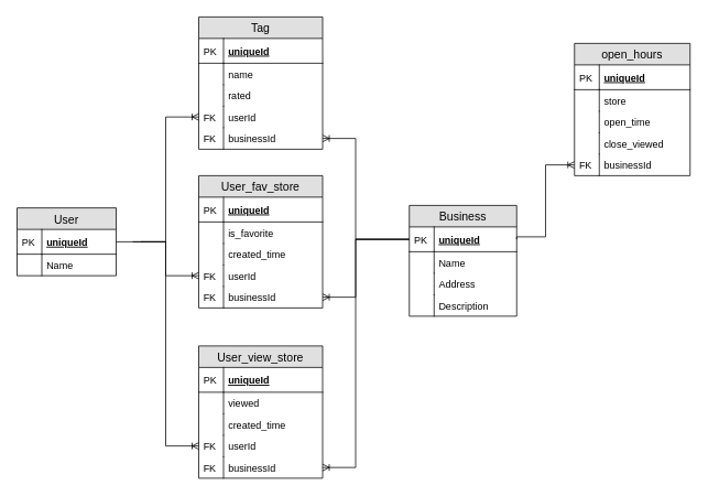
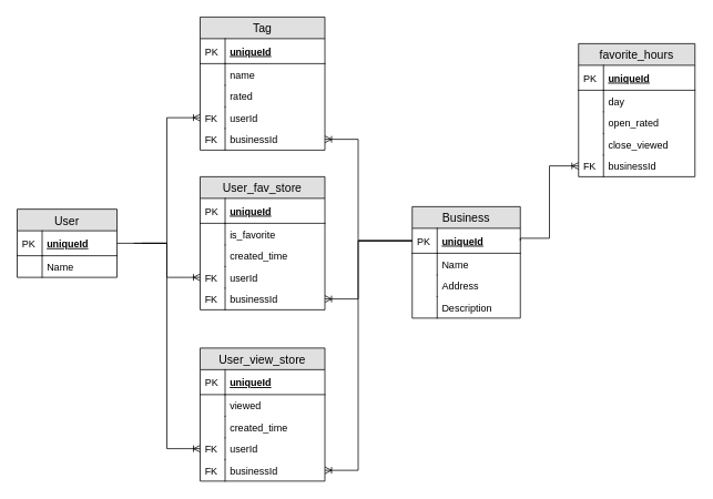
  <mxCell id="0" />
  <mxCell id="1" parent="0" />
  <mxCell id="2" value="User" style="swimlane;fontStyle=0;childLayout=stackLayout;horizontal=1;startSize=26;fillColor=#e0e0e0;horizontalStack=0;resizeParent=1;resizeParentMax=0;resizeLast=0;collapsible=1;marginBottom=0;swimlaneFillColor=#ffffff;align=center;fontSize=14;" vertex="1" parent="1"><mxGeometry x="20" y="251" width="120" height="82" as="geometry" /></mxCell>
  <mxCell id="3" value="uniqueId" style="shape=partialRectangle;top=0;left=0;right=0;bottom=1;align=left;verticalAlign=middle;fillColor=none;spacingLeft=34;spacingRight=4;overflow=hidden;rotatable=0;points=[[0,0.5],[1,0.5]];portConstraint=eastwest;dropTarget=0;fontStyle=5;fontSize=12;" vertex="1" parent="2"><mxGeometry y="26" width="120" height="30" as="geometry" /></mxCell>
  <mxCell id="4" value="PK" style="shape=partialRectangle;top=0;left=0;bottom=0;fillColor=none;align=left;verticalAlign=middle;spacingLeft=4;spacingRight=4;overflow=hidden;rotatable=0;points=[];portConstraint=eastwest;part=1;fontSize=12;" vertex="1" connectable="0" parent="3"><mxGeometry width="30" height="30" as="geometry" /></mxCell>
  <mxCell id="5" value="Name&#10;" style="shape=partialRectangle;top=0;left=0;right=0;bottom=0;align=left;verticalAlign=top;fillColor=none;spacingLeft=34;spacingRight=4;overflow=hidden;rotatable=0;points=[[0,0.5],[1,0.5]];portConstraint=eastwest;dropTarget=0;fontSize=12;" vertex="1" parent="2"><mxGeometry y="56" width="120" height="26" as="geometry" /></mxCell>
  <mxCell id="6" value="" style="shape=partialRectangle;top=0;left=0;bottom=0;fillColor=none;align=left;verticalAlign=top;spacingLeft=4;spacingRight=4;overflow=hidden;rotatable=0;points=[];portConstraint=eastwest;part=1;fontSize=12;" vertex="1" connectable="0" parent="5"><mxGeometry width="30" height="26" as="geometry" /></mxCell>
  <mxCell id="7" value="Business" style="swimlane;fontStyle=0;childLayout=stackLayout;horizontal=1;startSize=26;fillColor=#e0e0e0;horizontalStack=0;resizeParent=1;resizeParentMax=0;resizeLast=0;collapsible=1;marginBottom=0;swimlaneFillColor=#ffffff;align=center;fontSize=14;" vertex="1" parent="1"><mxGeometry x="495" y="248" width="130" height="134" as="geometry" /></mxCell>
  <mxCell id="8" value="uniqueId" style="shape=partialRectangle;top=0;left=0;right=0;bottom=1;align=left;verticalAlign=middle;fillColor=none;spacingLeft=34;spacingRight=4;overflow=hidden;rotatable=0;points=[[0,0.5],[1,0.5]];portConstraint=eastwest;dropTarget=0;fontStyle=5;fontSize=12;" vertex="1" parent="7"><mxGeometry y="26" width="130" height="30" as="geometry" /></mxCell>
  <mxCell id="9" value="PK" style="shape=partialRectangle;top=0;left=0;bottom=0;fillColor=none;align=left;verticalAlign=middle;spacingLeft=4;spacingRight=4;overflow=hidden;rotatable=0;points=[];portConstraint=eastwest;part=1;fontSize=12;" vertex="1" connectable="0" parent="8"><mxGeometry width="30" height="30" as="geometry" /></mxCell>
  <mxCell id="10" value="Name" style="shape=partialRectangle;top=0;left=0;right=0;bottom=0;align=left;verticalAlign=top;fillColor=none;spacingLeft=34;spacingRight=4;overflow=hidden;rotatable=0;points=[[0,0.5],[1,0.5]];portConstraint=eastwest;dropTarget=0;fontSize=12;" vertex="1" parent="7"><mxGeometry y="56" width="130" height="26" as="geometry" /></mxCell>
  <mxCell id="11" value="" style="shape=partialRectangle;top=0;left=0;bottom=0;fillColor=none;align=left;verticalAlign=top;spacingLeft=4;spacingRight=4;overflow=hidden;rotatable=0;points=[];portConstraint=eastwest;part=1;fontSize=12;" vertex="1" connectable="0" parent="10"><mxGeometry width="30" height="26" as="geometry" /></mxCell>
  <mxCell id="12" value="Address" style="shape=partialRectangle;top=0;left=0;right=0;bottom=0;align=left;verticalAlign=top;fillColor=none;spacingLeft=34;spacingRight=4;overflow=hidden;rotatable=0;points=[[0,0.5],[1,0.5]];portConstraint=eastwest;dropTarget=0;fontSize=12;" vertex="1" parent="7"><mxGeometry y="82" width="130" height="26" as="geometry" /></mxCell>
  <mxCell id="13" value="" style="shape=partialRectangle;top=0;left=0;bottom=0;fillColor=none;align=left;verticalAlign=top;spacingLeft=4;spacingRight=4;overflow=hidden;rotatable=0;points=[];portConstraint=eastwest;part=1;fontSize=12;" vertex="1" connectable="0" parent="12"><mxGeometry width="30" height="26" as="geometry" /></mxCell>
  <mxCell id="14" value="Description" style="shape=partialRectangle;top=0;left=0;right=0;bottom=0;align=left;verticalAlign=top;fillColor=none;spacingLeft=34;spacingRight=4;overflow=hidden;rotatable=0;points=[[0,0.5],[1,0.5]];portConstraint=eastwest;dropTarget=0;fontSize=12;" vertex="1" parent="7"><mxGeometry y="108" width="130" height="26" as="geometry" /></mxCell>
  <mxCell id="15" value="" style="shape=partialRectangle;top=0;left=0;bottom=0;fillColor=none;align=left;verticalAlign=top;spacingLeft=4;spacingRight=4;overflow=hidden;rotatable=0;points=[];portConstraint=eastwest;part=1;fontSize=12;" vertex="1" connectable="0" parent="14"><mxGeometry width="30" height="26" as="geometry" /></mxCell>
  <mxCell id="16" style="edgeStyle=orthogonalEdgeStyle;rounded=0;orthogonalLoop=1;jettySize=auto;html=1;exitX=1;exitY=0.5;exitDx=0;exitDy=0;" edge="1" parent="7" source="10" target="10"><mxGeometry relative="1" as="geometry" /></mxCell>
- <mxCell id="17" value="open_hours" style="swimlane;fontStyle=0;childLayout=stackLayout;horizontal=1;startSize=26;fillColor=#e0e0e0;horizontalStack=0;resizeParent=1;resizeParentMax=0;resizeLast=0;collapsible=1;marginBottom=0;swimlaneFillColor=#ffffff;align=center;fontSize=14;" vertex="1" parent="1"><mxGeometry x="695" y="52" width="140" height="160" as="geometry" /></mxCell>
+ <mxCell id="17" value="favorite_hours" style="swimlane;fontStyle=0;childLayout=stackLayout;horizontal=1;startSize=26;fillColor=#e0e0e0;horizontalStack=0;resizeParent=1;resizeParentMax=0;resizeLast=0;collapsible=1;marginBottom=0;swimlaneFillColor=#ffffff;align=center;fontSize=14;" vertex="1" parent="1"><mxGeometry x="695" y="52" width="140" height="160" as="geometry" /></mxCell>
  <mxCell id="18" value="uniqueId" style="shape=partialRectangle;top=0;left=0;right=0;bottom=1;align=left;verticalAlign=middle;fillColor=none;spacingLeft=34;spacingRight=4;overflow=hidden;rotatable=0;points=[[0,0.5],[1,0.5]];portConstraint=eastwest;dropTarget=0;fontStyle=5;fontSize=12;" vertex="1" parent="17"><mxGeometry y="26" width="140" height="30" as="geometry" /></mxCell>
  <mxCell id="19" value="PK" style="shape=partialRectangle;top=0;left=0;bottom=0;fillColor=none;align=left;verticalAlign=middle;spacingLeft=4;spacingRight=4;overflow=hidden;rotatable=0;points=[];portConstraint=eastwest;part=1;fontSize=12;" vertex="1" connectable="0" parent="18"><mxGeometry width="30" height="30" as="geometry" /></mxCell>
- <mxCell id="20" value="store" style="shape=partialRectangle;top=0;left=0;right=0;bottom=0;align=left;verticalAlign=top;fillColor=none;spacingLeft=34;spacingRight=4;overflow=hidden;rotatable=0;points=[[0,0.5],[1,0.5]];portConstraint=eastwest;dropTarget=0;fontSize=12;" vertex="1" parent="17"><mxGeometry y="56" width="140" height="26" as="geometry" /></mxCell>
+ <mxCell id="20" value="day" style="shape=partialRectangle;top=0;left=0;right=0;bottom=0;align=left;verticalAlign=top;fillColor=none;spacingLeft=34;spacingRight=4;overflow=hidden;rotatable=0;points=[[0,0.5],[1,0.5]];portConstraint=eastwest;dropTarget=0;fontSize=12;" vertex="1" parent="17"><mxGeometry y="56" width="140" height="26" as="geometry" /></mxCell>
  <mxCell id="21" value="" style="shape=partialRectangle;top=0;left=0;bottom=0;fillColor=none;align=left;verticalAlign=top;spacingLeft=4;spacingRight=4;overflow=hidden;rotatable=0;points=[];portConstraint=eastwest;part=1;fontSize=12;" vertex="1" connectable="0" parent="20"><mxGeometry width="30" height="26" as="geometry" /></mxCell>
- <mxCell id="22" value="open_time" style="shape=partialRectangle;top=0;left=0;right=0;bottom=0;align=left;verticalAlign=top;fillColor=none;spacingLeft=34;spacingRight=4;overflow=hidden;rotatable=0;points=[[0,0.5],[1,0.5]];portConstraint=eastwest;dropTarget=0;fontSize=12;" vertex="1" parent="17"><mxGeometry y="82" width="140" height="26" as="geometry" /></mxCell>
+ <mxCell id="22" value="open_rated" style="shape=partialRectangle;top=0;left=0;right=0;bottom=0;align=left;verticalAlign=top;fillColor=none;spacingLeft=34;spacingRight=4;overflow=hidden;rotatable=0;points=[[0,0.5],[1,0.5]];portConstraint=eastwest;dropTarget=0;fontSize=12;" vertex="1" parent="17"><mxGeometry y="82" width="140" height="26" as="geometry" /></mxCell>
  <mxCell id="23" value="" style="shape=partialRectangle;top=0;left=0;bottom=0;fillColor=none;align=left;verticalAlign=top;spacingLeft=4;spacingRight=4;overflow=hidden;rotatable=0;points=[];portConstraint=eastwest;part=1;fontSize=12;" vertex="1" connectable="0" parent="22"><mxGeometry width="30" height="26" as="geometry" /></mxCell>
  <mxCell id="24" value="close_viewed" style="shape=partialRectangle;top=0;left=0;right=0;bottom=0;align=left;verticalAlign=top;fillColor=none;spacingLeft=34;spacingRight=4;overflow=hidden;rotatable=0;points=[[0,0.5],[1,0.5]];portConstraint=eastwest;dropTarget=0;fontSize=12;" vertex="1" parent="17"><mxGeometry y="108" width="140" height="26" as="geometry" /></mxCell>
  <mxCell id="25" value="" style="shape=partialRectangle;top=0;left=0;bottom=0;fillColor=none;align=left;verticalAlign=top;spacingLeft=4;spacingRight=4;overflow=hidden;rotatable=0;points=[];portConstraint=eastwest;part=1;fontSize=12;" vertex="1" connectable="0" parent="24"><mxGeometry width="30" height="26" as="geometry" /></mxCell>
  <mxCell id="26" value="businessId" style="shape=partialRectangle;top=0;left=0;right=0;bottom=0;align=left;verticalAlign=top;fillColor=none;spacingLeft=34;spacingRight=4;overflow=hidden;rotatable=0;points=[[0,0.5],[1,0.5]];portConstraint=eastwest;dropTarget=0;fontSize=12;" vertex="1" parent="17"><mxGeometry y="134" width="140" height="26" as="geometry" /></mxCell>
  <mxCell id="27" value="FK" style="shape=partialRectangle;top=0;left=0;bottom=0;fillColor=none;align=left;verticalAlign=top;spacingLeft=4;spacingRight=4;overflow=hidden;rotatable=0;points=[];portConstraint=eastwest;part=1;fontSize=12;" vertex="1" connectable="0" parent="26"><mxGeometry width="30" height="26" as="geometry" /></mxCell>
  <mxCell id="28" value="User_view_store" style="swimlane;fontStyle=0;childLayout=stackLayout;horizontal=1;startSize=26;fillColor=#e0e0e0;horizontalStack=0;resizeParent=1;resizeParentMax=0;resizeLast=0;collapsible=1;marginBottom=0;swimlaneFillColor=#ffffff;align=center;fontSize=14;" vertex="1" parent="1"><mxGeometry x="240" y="418" width="150" height="160" as="geometry" /></mxCell>
  <mxCell id="29" value="uniqueId" style="shape=partialRectangle;top=0;left=0;right=0;bottom=1;align=left;verticalAlign=middle;fillColor=none;spacingLeft=34;spacingRight=4;overflow=hidden;rotatable=0;points=[[0,0.5],[1,0.5]];portConstraint=eastwest;dropTarget=0;fontStyle=5;fontSize=12;" vertex="1" parent="28"><mxGeometry y="26" width="150" height="30" as="geometry" /></mxCell>
  <mxCell id="30" value="PK" style="shape=partialRectangle;top=0;left=0;bottom=0;fillColor=none;align=left;verticalAlign=middle;spacingLeft=4;spacingRight=4;overflow=hidden;rotatable=0;points=[];portConstraint=eastwest;part=1;fontSize=12;" vertex="1" connectable="0" parent="29"><mxGeometry width="30" height="30" as="geometry" /></mxCell>
  <mxCell id="31" value="viewed" style="shape=partialRectangle;top=0;left=0;right=0;bottom=0;align=left;verticalAlign=top;fillColor=none;spacingLeft=34;spacingRight=4;overflow=hidden;rotatable=0;points=[[0,0.5],[1,0.5]];portConstraint=eastwest;dropTarget=0;fontSize=12;" vertex="1" parent="28"><mxGeometry y="56" width="150" height="26" as="geometry" /></mxCell>
  <mxCell id="32" value="" style="shape=partialRectangle;top=0;left=0;bottom=0;fillColor=none;align=left;verticalAlign=top;spacingLeft=4;spacingRight=4;overflow=hidden;rotatable=0;points=[];portConstraint=eastwest;part=1;fontSize=12;" vertex="1" connectable="0" parent="31"><mxGeometry width="30" height="26" as="geometry" /></mxCell>
  <mxCell id="33" value="created_time" style="shape=partialRectangle;top=0;left=0;right=0;bottom=0;align=left;verticalAlign=top;fillColor=none;spacingLeft=34;spacingRight=4;overflow=hidden;rotatable=0;points=[[0,0.5],[1,0.5]];portConstraint=eastwest;dropTarget=0;fontSize=12;" vertex="1" parent="28"><mxGeometry y="82" width="150" height="26" as="geometry" /></mxCell>
  <mxCell id="34" value="" style="shape=partialRectangle;top=0;left=0;bottom=0;fillColor=none;align=left;verticalAlign=top;spacingLeft=4;spacingRight=4;overflow=hidden;rotatable=0;points=[];portConstraint=eastwest;part=1;fontSize=12;" vertex="1" connectable="0" parent="33"><mxGeometry width="30" height="26" as="geometry" /></mxCell>
  <mxCell id="35" value="userId&#10;&#10;" style="shape=partialRectangle;top=0;left=0;right=0;bottom=0;align=left;verticalAlign=top;fillColor=none;spacingLeft=34;spacingRight=4;overflow=hidden;rotatable=0;points=[[0,0.5],[1,0.5]];portConstraint=eastwest;dropTarget=0;fontSize=12;" vertex="1" parent="28"><mxGeometry y="108" width="150" height="26" as="geometry" /></mxCell>
  <mxCell id="36" value="FK" style="shape=partialRectangle;top=0;left=0;bottom=0;fillColor=none;align=left;verticalAlign=top;spacingLeft=4;spacingRight=4;overflow=hidden;rotatable=0;points=[];portConstraint=eastwest;part=1;fontSize=12;" vertex="1" connectable="0" parent="35"><mxGeometry width="30" height="26" as="geometry" /></mxCell>
  <mxCell id="37" value="businessId" style="shape=partialRectangle;top=0;left=0;right=0;bottom=0;align=left;verticalAlign=top;fillColor=none;spacingLeft=34;spacingRight=4;overflow=hidden;rotatable=0;points=[[0,0.5],[1,0.5]];portConstraint=eastwest;dropTarget=0;fontSize=12;" vertex="1" parent="28"><mxGeometry y="134" width="150" height="26" as="geometry" /></mxCell>
  <mxCell id="38" value="FK" style="shape=partialRectangle;top=0;left=0;bottom=0;fillColor=none;align=left;verticalAlign=top;spacingLeft=4;spacingRight=4;overflow=hidden;rotatable=0;points=[];portConstraint=eastwest;part=1;fontSize=12;" vertex="1" connectable="0" parent="37"><mxGeometry width="30" height="26" as="geometry" /></mxCell>
  <mxCell id="39" value="User_fav_store" style="swimlane;fontStyle=0;childLayout=stackLayout;horizontal=1;startSize=26;fillColor=#e0e0e0;horizontalStack=0;resizeParent=1;resizeParentMax=0;resizeLast=0;collapsible=1;marginBottom=0;swimlaneFillColor=#ffffff;align=center;fontSize=14;" vertex="1" parent="1"><mxGeometry x="240" y="212" width="150" height="160" as="geometry" /></mxCell>
  <mxCell id="40" value="uniqueId" style="shape=partialRectangle;top=0;left=0;right=0;bottom=1;align=left;verticalAlign=middle;fillColor=none;spacingLeft=34;spacingRight=4;overflow=hidden;rotatable=0;points=[[0,0.5],[1,0.5]];portConstraint=eastwest;dropTarget=0;fontStyle=5;fontSize=12;" vertex="1" parent="39"><mxGeometry y="26" width="150" height="30" as="geometry" /></mxCell>
  <mxCell id="41" value="PK" style="shape=partialRectangle;top=0;left=0;bottom=0;fillColor=none;align=left;verticalAlign=middle;spacingLeft=4;spacingRight=4;overflow=hidden;rotatable=0;points=[];portConstraint=eastwest;part=1;fontSize=12;" vertex="1" connectable="0" parent="40"><mxGeometry width="30" height="30" as="geometry" /></mxCell>
  <mxCell id="42" value="is_favorite" style="shape=partialRectangle;top=0;left=0;right=0;bottom=0;align=left;verticalAlign=top;fillColor=none;spacingLeft=34;spacingRight=4;overflow=hidden;rotatable=0;points=[[0,0.5],[1,0.5]];portConstraint=eastwest;dropTarget=0;fontSize=12;" vertex="1" parent="39"><mxGeometry y="56" width="150" height="26" as="geometry" /></mxCell>
  <mxCell id="43" value="" style="shape=partialRectangle;top=0;left=0;bottom=0;fillColor=none;align=left;verticalAlign=top;spacingLeft=4;spacingRight=4;overflow=hidden;rotatable=0;points=[];portConstraint=eastwest;part=1;fontSize=12;" vertex="1" connectable="0" parent="42"><mxGeometry width="30" height="26" as="geometry" /></mxCell>
  <mxCell id="44" value="created_time" style="shape=partialRectangle;top=0;left=0;right=0;bottom=0;align=left;verticalAlign=top;fillColor=none;spacingLeft=34;spacingRight=4;overflow=hidden;rotatable=0;points=[[0,0.5],[1,0.5]];portConstraint=eastwest;dropTarget=0;fontSize=12;" vertex="1" parent="39"><mxGeometry y="82" width="150" height="26" as="geometry" /></mxCell>
  <mxCell id="45" value="" style="shape=partialRectangle;top=0;left=0;bottom=0;fillColor=none;align=left;verticalAlign=top;spacingLeft=4;spacingRight=4;overflow=hidden;rotatable=0;points=[];portConstraint=eastwest;part=1;fontSize=12;" vertex="1" connectable="0" parent="44"><mxGeometry width="30" height="26" as="geometry" /></mxCell>
  <mxCell id="46" value="userId" style="shape=partialRectangle;top=0;left=0;right=0;bottom=0;align=left;verticalAlign=top;fillColor=none;spacingLeft=34;spacingRight=4;overflow=hidden;rotatable=0;points=[[0,0.5],[1,0.5]];portConstraint=eastwest;dropTarget=0;fontSize=12;" vertex="1" parent="39"><mxGeometry y="108" width="150" height="26" as="geometry" /></mxCell>
  <mxCell id="47" value="FK" style="shape=partialRectangle;top=0;left=0;bottom=0;fillColor=none;align=left;verticalAlign=top;spacingLeft=4;spacingRight=4;overflow=hidden;rotatable=0;points=[];portConstraint=eastwest;part=1;fontSize=12;" vertex="1" connectable="0" parent="46"><mxGeometry width="30" height="26" as="geometry" /></mxCell>
  <mxCell id="48" value="businessId" style="shape=partialRectangle;top=0;left=0;right=0;bottom=0;align=left;verticalAlign=top;fillColor=none;spacingLeft=34;spacingRight=4;overflow=hidden;rotatable=0;points=[[0,0.5],[1,0.5]];portConstraint=eastwest;dropTarget=0;fontSize=12;" vertex="1" parent="39"><mxGeometry y="134" width="150" height="26" as="geometry" /></mxCell>
  <mxCell id="49" value="FK" style="shape=partialRectangle;top=0;left=0;bottom=0;fillColor=none;align=left;verticalAlign=top;spacingLeft=4;spacingRight=4;overflow=hidden;rotatable=0;points=[];portConstraint=eastwest;part=1;fontSize=12;" vertex="1" connectable="0" parent="48"><mxGeometry width="30" height="26" as="geometry" /></mxCell>
  <mxCell id="50" value="Tag" style="swimlane;fontStyle=0;childLayout=stackLayout;horizontal=1;startSize=26;fillColor=#e0e0e0;horizontalStack=0;resizeParent=1;resizeParentMax=0;resizeLast=0;collapsible=1;marginBottom=0;swimlaneFillColor=#ffffff;align=center;fontSize=14;" vertex="1" parent="1"><mxGeometry x="240" y="20" width="150" height="160" as="geometry" /></mxCell>
  <mxCell id="51" value="uniqueId" style="shape=partialRectangle;top=0;left=0;right=0;bottom=1;align=left;verticalAlign=middle;fillColor=none;spacingLeft=34;spacingRight=4;overflow=hidden;rotatable=0;points=[[0,0.5],[1,0.5]];portConstraint=eastwest;dropTarget=0;fontStyle=5;fontSize=12;" vertex="1" parent="50"><mxGeometry y="26" width="150" height="30" as="geometry" /></mxCell>
  <mxCell id="52" value="PK" style="shape=partialRectangle;top=0;left=0;bottom=0;fillColor=none;align=left;verticalAlign=middle;spacingLeft=4;spacingRight=4;overflow=hidden;rotatable=0;points=[];portConstraint=eastwest;part=1;fontSize=12;" vertex="1" connectable="0" parent="51"><mxGeometry width="30" height="30" as="geometry" /></mxCell>
  <mxCell id="53" value="name" style="shape=partialRectangle;top=0;left=0;right=0;bottom=0;align=left;verticalAlign=top;fillColor=none;spacingLeft=34;spacingRight=4;overflow=hidden;rotatable=0;points=[[0,0.5],[1,0.5]];portConstraint=eastwest;dropTarget=0;fontSize=12;" vertex="1" parent="50"><mxGeometry y="56" width="150" height="26" as="geometry" /></mxCell>
  <mxCell id="54" value="" style="shape=partialRectangle;top=0;left=0;bottom=0;fillColor=none;align=left;verticalAlign=top;spacingLeft=4;spacingRight=4;overflow=hidden;rotatable=0;points=[];portConstraint=eastwest;part=1;fontSize=12;" vertex="1" connectable="0" parent="53"><mxGeometry width="30" height="26" as="geometry" /></mxCell>
  <mxCell id="55" value="rated" style="shape=partialRectangle;top=0;left=0;right=0;bottom=0;align=left;verticalAlign=top;fillColor=none;spacingLeft=34;spacingRight=4;overflow=hidden;rotatable=0;points=[[0,0.5],[1,0.5]];portConstraint=eastwest;dropTarget=0;fontSize=12;" vertex="1" parent="50"><mxGeometry y="82" width="150" height="26" as="geometry" /></mxCell>
  <mxCell id="56" value="" style="shape=partialRectangle;top=0;left=0;bottom=0;fillColor=none;align=left;verticalAlign=top;spacingLeft=4;spacingRight=4;overflow=hidden;rotatable=0;points=[];portConstraint=eastwest;part=1;fontSize=12;" vertex="1" connectable="0" parent="55"><mxGeometry width="30" height="26" as="geometry" /></mxCell>
  <mxCell id="57" value="userId" style="shape=partialRectangle;top=0;left=0;right=0;bottom=0;align=left;verticalAlign=top;fillColor=none;spacingLeft=34;spacingRight=4;overflow=hidden;rotatable=0;points=[[0,0.5],[1,0.5]];portConstraint=eastwest;dropTarget=0;fontSize=12;" vertex="1" parent="50"><mxGeometry y="108" width="150" height="26" as="geometry" /></mxCell>
  <mxCell id="58" value="FK" style="shape=partialRectangle;top=0;left=0;bottom=0;fillColor=none;align=left;verticalAlign=top;spacingLeft=4;spacingRight=4;overflow=hidden;rotatable=0;points=[];portConstraint=eastwest;part=1;fontSize=12;" vertex="1" connectable="0" parent="57"><mxGeometry width="30" height="26" as="geometry" /></mxCell>
  <mxCell id="59" value="businessId" style="shape=partialRectangle;top=0;left=0;right=0;bottom=0;align=left;verticalAlign=top;fillColor=none;spacingLeft=34;spacingRight=4;overflow=hidden;rotatable=0;points=[[0,0.5],[1,0.5]];portConstraint=eastwest;dropTarget=0;fontSize=12;" vertex="1" parent="50"><mxGeometry y="134" width="150" height="26" as="geometry" /></mxCell>
  <mxCell id="60" value="FK" style="shape=partialRectangle;top=0;left=0;bottom=0;fillColor=none;align=left;verticalAlign=top;spacingLeft=4;spacingRight=4;overflow=hidden;rotatable=0;points=[];portConstraint=eastwest;part=1;fontSize=12;" vertex="1" connectable="0" parent="59"><mxGeometry width="30" height="26" as="geometry" /></mxCell>
  <mxCell id="61" value="" style="edgeStyle=orthogonalEdgeStyle;fontSize=12;html=1;endArrow=ERoneToMany;strokeWidth=1;entryX=0;entryY=0.5;entryDx=0;entryDy=0;rounded=0;" edge="1" parent="1" target="57"><mxGeometry width="100" height="100" relative="1" as="geometry"><mxPoint x="160" y="292" as="sourcePoint" /><mxPoint x="240" y="108" as="targetPoint" /><Array as="points"><mxPoint x="200" y="292" /><mxPoint x="200" y="141" /></Array></mxGeometry></mxCell>
  <mxCell id="62" value="" style="edgeStyle=orthogonalEdgeStyle;fontSize=12;html=1;endArrow=ERoneToMany;strokeWidth=1;entryX=0;entryY=0.5;entryDx=0;entryDy=0;exitX=1;exitY=0.5;exitDx=0;exitDy=0;rounded=0;" edge="1" parent="1" source="3" target="35"><mxGeometry width="100" height="100" relative="1" as="geometry"><mxPoint x="150" y="288" as="sourcePoint" /><mxPoint x="200" y="508" as="targetPoint" /><Array as="points"><mxPoint x="200" y="292" /><mxPoint x="200" y="539" /></Array></mxGeometry></mxCell>
  <mxCell id="63" value="" style="edgeStyle=orthogonalEdgeStyle;fontSize=12;html=1;endArrow=ERoneToMany;strokeWidth=1;rounded=0;entryX=0;entryY=0.5;entryDx=0;entryDy=0;" edge="1" parent="1" target="46"><mxGeometry width="100" height="100" relative="1" as="geometry"><mxPoint x="170" y="292" as="sourcePoint" /><mxPoint x="220" y="333" as="targetPoint" /><Array as="points"><mxPoint x="200" y="292" /><mxPoint x="200" y="333" /></Array></mxGeometry></mxCell>
  <mxCell id="64" value="" style="edgeStyle=orthogonalEdgeStyle;fontSize=12;html=1;endArrow=ERoneToMany;strokeWidth=1;rounded=0;exitX=0;exitY=0.5;exitDx=0;exitDy=0;entryX=1;entryY=0.5;entryDx=0;entryDy=0;" edge="1" parent="1" source="8" target="59"><mxGeometry width="100" height="100" relative="1" as="geometry"><mxPoint x="470" y="248" as="sourcePoint" /><mxPoint x="430" y="158" as="targetPoint" /><Array as="points"><mxPoint x="430" y="289" /><mxPoint x="430" y="167" /></Array></mxGeometry></mxCell>
  <mxCell id="65" value="" style="edgeStyle=orthogonalEdgeStyle;fontSize=12;html=1;endArrow=ERoneToMany;strokeWidth=1;rounded=0;exitX=0;exitY=0.5;exitDx=0;exitDy=0;entryX=1;entryY=0.5;entryDx=0;entryDy=0;" edge="1" parent="1" source="8" target="48"><mxGeometry width="100" height="100" relative="1" as="geometry"><mxPoint x="510" y="338" as="sourcePoint" /><mxPoint x="400" y="359" as="targetPoint" /><Array as="points"><mxPoint x="430" y="289" /><mxPoint x="430" y="359" /></Array></mxGeometry></mxCell>
  <mxCell id="66" value="" style="edgeStyle=orthogonalEdgeStyle;fontSize=12;html=1;endArrow=ERoneToMany;strokeWidth=1;rounded=0;entryX=1;entryY=0.5;entryDx=0;entryDy=0;exitX=0;exitY=0.5;exitDx=0;exitDy=0;" edge="1" parent="1" source="8" target="37"><mxGeometry width="100" height="100" relative="1" as="geometry"><mxPoint x="510" y="308" as="sourcePoint" /><mxPoint x="430" y="565" as="targetPoint" /><Array as="points"><mxPoint x="430" y="289" /><mxPoint x="430" y="565" /></Array></mxGeometry></mxCell>
  <mxCell id="67" value="" style="edgeStyle=orthogonalEdgeStyle;fontSize=12;html=1;endArrow=ERoneToMany;strokeWidth=1;rounded=0;exitX=1;exitY=0.5;exitDx=0;exitDy=0;entryX=0;entryY=0.5;entryDx=0;entryDy=0;" edge="1" parent="1" source="8" target="26"><mxGeometry width="100" height="100" relative="1" as="geometry"><mxPoint x="640" y="286" as="sourcePoint" /><mxPoint x="670" y="138" as="targetPoint" /><Array as="points"><mxPoint x="625" y="286" /><mxPoint x="660" y="286" /><mxPoint x="660" y="199" /></Array></mxGeometry></mxCell>
